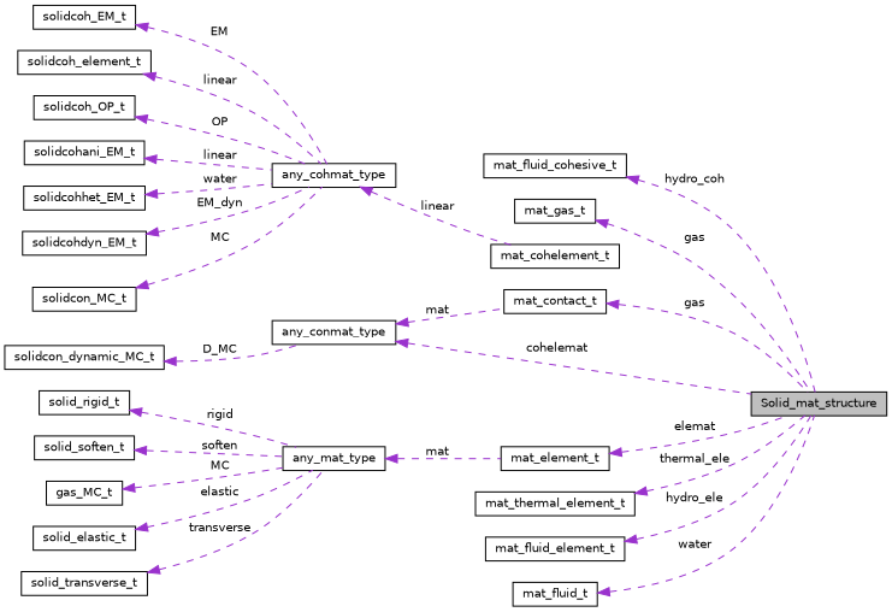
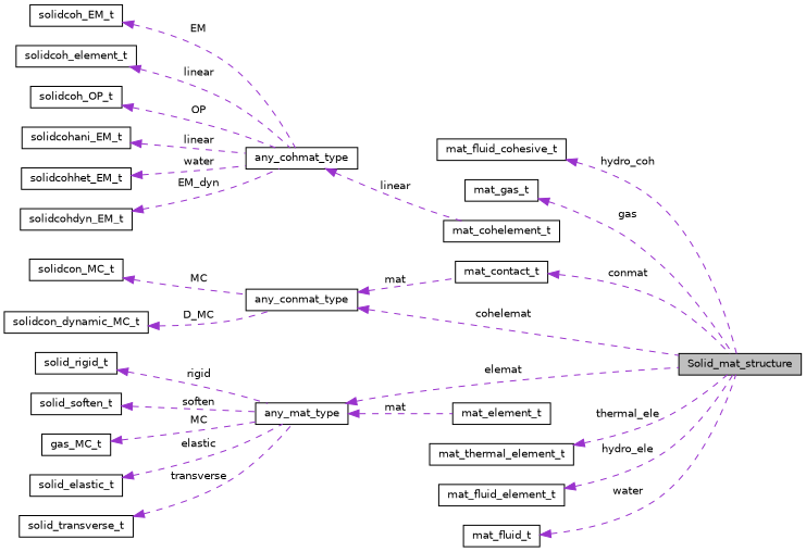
  digraph {
    rankdir=LR
    node [color=black fillcolor=white fontname=Helvetica fontsize=10 shape=record style=filled]
    edge [color=darkorchid3 dir=back fontname=Helvetica fontsize=10 labelfontname=Helvetica labelfontsize=10 style=dashed]
    n1 [fillcolor=grey75 fontcolor=black height=0.2 label=Solid_mat_structure width=0.4]
    n2 [height=0.2 label=mat_fluid_cohesive_t width=0.4]
    n3 [height=0.2 label=mat_gas_t width=0.4]
    n4 [height=0.2 label=mat_contact_t width=0.4]
    n5 [height=0.2 label=any_conmat_type width=0.4]
    n6 [height=0.2 label=solidcon_MC_t width=0.4]
    n7 [height=0.2 label=solidcon_dynamic_MC_t width=0.4]
    n8 [height=0.2 label=mat_element_t width=0.4]
    n9 [height=0.2 label=any_mat_type width=0.4]
    n10 [height=0.2 label=solid_elastic_t width=0.4]
    n11 [height=0.2 label=solid_transverse_t width=0.4]
    n12 [height=0.2 label=solid_rigid_t width=0.4]
    n13 [height=0.2 label=solid_soften_t width=0.4]
    n14 [height=0.2 label=gas_MC_t width=0.4]
    n15 [height=0.2 label=mat_cohelement_t width=0.4]
    n16 [height=0.2 label=any_cohmat_type width=0.4]
    n17 [height=0.2 label=solidcoh_EM_t width=0.4]
    n18 [height=0.2 label=solidcoh_element_t width=0.4]
    n19 [height=0.2 label=solidcoh_OP_t width=0.4]
    n20 [height=0.2 label=solidcohani_EM_t width=0.4]
    n21 [height=0.2 label=solidcohhet_EM_t width=0.4]
    n22 [height=0.2 label=solidcohdyn_EM_t width=0.4]
    n23 [height=0.2 label=mat_thermal_element_t width=0.4]
    n24 [height=0.2 label=mat_fluid_element_t width=0.4]
    n25 [height=0.2 label=mat_fluid_t width=0.4]
    n2 -> n1 [label=" hydro_coh"]
    n3 -> n1 [label=" gas"]
-   n4 -> n1 [label=" gas"]
+   n4 -> n1 [label=" conmat"]
    n5 -> n1 [label=" cohelemat"]
    n5 -> n4 [label=" mat"]
-   n6 -> n16 [label=" MC"]
+   n6 -> n5 [label=" MC"]
    n7 -> n5 [label=" D_MC"]
-   n8 -> n1 [label=" elemat"]
+   n9 -> n1 [label=" elemat"]
    n9 -> n8 [label=" mat"]
    n10 -> n9 [label=" elastic"]
    n11 -> n9 [label=" transverse"]
    n12 -> n9 [label=" rigid"]
    n13 -> n9 [label=" soften"]
    n14 -> n9 [label=" MC"]
    n16 -> n15 [label=" linear"]
    n17 -> n16 [label=" EM"]
    n18 -> n16 [label=" linear"]
    n19 -> n16 [label=" OP"]
    n20 -> n16 [label=" linear"]
    n21 -> n16 [label=" water"]
    n22 -> n16 [label=" EM_dyn"]
    n23 -> n1 [label=" thermal_ele"]
    n24 -> n1 [label=" hydro_ele"]
    n25 -> n1 [label=" water"]
  }
